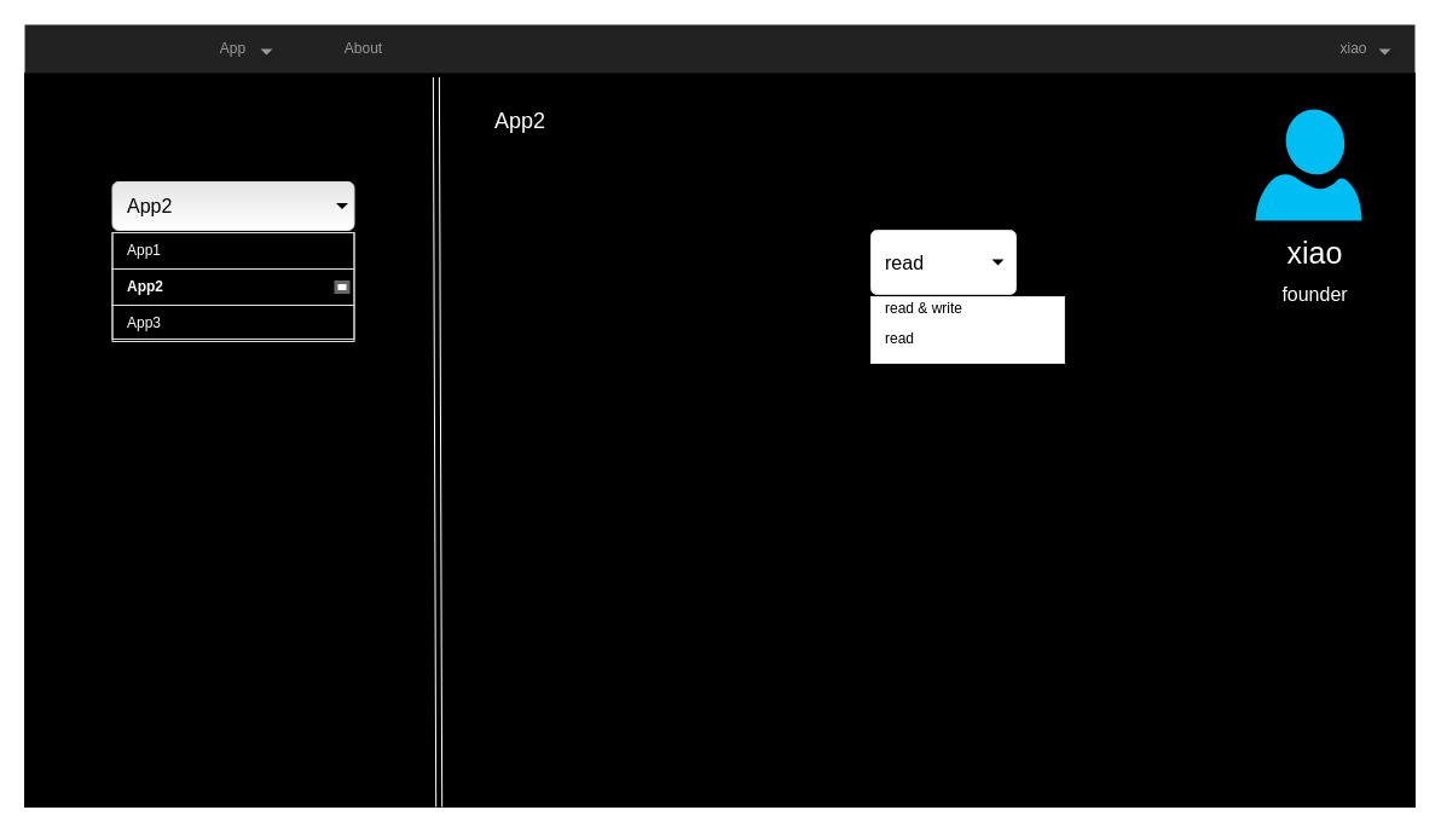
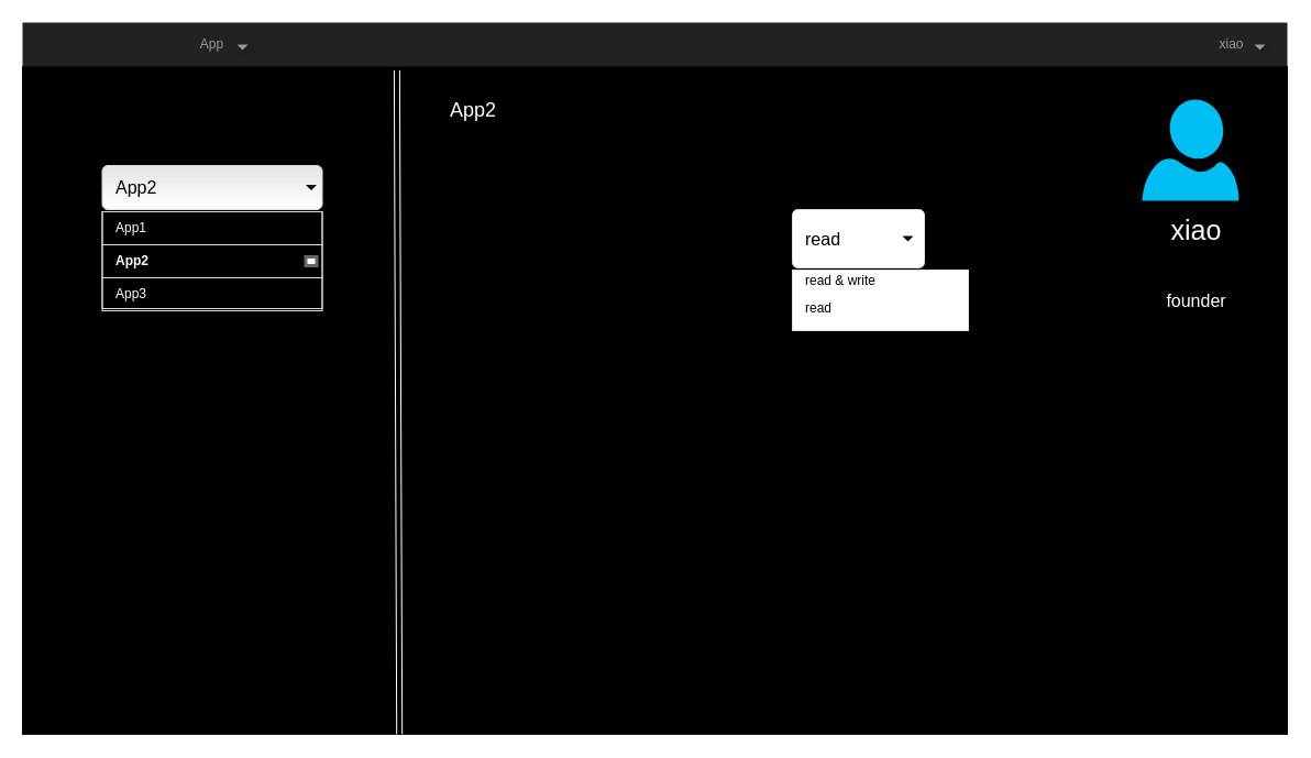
  <mxCell id="0" style=";html=1;" />
  <mxCell id="1" style=";html=1;" parent="0" />
  <mxCell id="2" value="" style="rounded=0;whiteSpace=wrap;html=1;fillColor=#000000;" parent="1" vertex="1"><mxGeometry x="20" y="60" width="1150" height="606.875" as="geometry" /></mxCell>
  <mxCell id="3" value="" style="html=1;shadow=0;dashed=0;shape=mxgraph.bootstrap.rect;fillColor=#222222;strokeColor=none;whiteSpace=wrap;rounded=0;fontSize=12;fontColor=#000000;align=center;" parent="1" vertex="1"><mxGeometry x="20" y="20" width="1150" height="40" as="geometry" /></mxCell>
  <mxCell id="4" value="App" style="html=1;shadow=0;dashed=0;fillColor=none;strokeColor=none;shape=mxgraph.bootstrap.rect;fontColor=#999999;whiteSpace=wrap;" parent="3" vertex="1"><mxGeometry x="115" width="115" height="40" as="geometry" /></mxCell>
  <mxCell id="5" value="xiao" style="html=1;shadow=0;dashed=0;fillColor=none;strokeColor=none;shape=mxgraph.bootstrap.rect;fontColor=#999999;whiteSpace=wrap;" parent="3" vertex="1"><mxGeometry x="1049.375" width="100.625" height="40" as="geometry" /></mxCell>
- <mxCell id="6" value="About" style="html=1;shadow=0;dashed=0;fillColor=none;strokeColor=none;shape=mxgraph.bootstrap.rect;fontColor=#999999;whiteSpace=wrap;" parent="3" vertex="1"><mxGeometry x="230" width="100.625" height="40" as="geometry" /></mxCell>
  <mxCell id="7" value="" style="shape=triangle;strokeColor=none;fillColor=#999999;direction=south;rounded=0;shadow=1;fontSize=12;fontColor=#000000;align=center;html=1;" parent="3" vertex="1"><mxGeometry x="195" y="20" width="10" height="5" as="geometry" /></mxCell>
  <mxCell id="8" value="" style="shape=triangle;strokeColor=none;fillColor=#999999;direction=south;rounded=0;shadow=1;fontSize=12;fontColor=#000000;align=center;html=1;" parent="3" vertex="1"><mxGeometry x="1120" y="20" width="10" height="5" as="geometry" /></mxCell>
  <mxCell id="9" value="" style="verticalLabelPosition=bottom;html=1;verticalAlign=top;align=center;strokeColor=none;fillColor=#00BEF2;shape=mxgraph.azure.user;fontColor=#FFFFFF;" parent="1" vertex="1"><mxGeometry x="1038" y="90" width="88" height="92" as="geometry" /></mxCell>
  <mxCell id="10" value="xiao" style="html=1;shadow=0;dashed=0;shape=mxgraph.bootstrap.rect;strokeColor=none;fillColor=none;fontSize=25;align=center;spacingLeft=10;fontColor=#FFFFFF;" parent="1" vertex="1"><mxGeometry x="1052" y="190" width="60" height="35" as="geometry" /></mxCell>
- <mxCell id="11" value="founder" style="html=1;shadow=0;dashed=0;shape=mxgraph.bootstrap.rect;strokeColor=none;fillColor=none;fontSize=16;align=center;spacingLeft=10;fontColor=#FFFFFF;" parent="1" vertex="1"><mxGeometry x="1041" y="225" width="82" height="35" as="geometry" /></mxCell>
+ <mxCell id="11" value="founder" style="html=1;shadow=0;dashed=0;shape=mxgraph.bootstrap.rect;strokeColor=none;fillColor=none;fontSize=16;align=center;spacingLeft=10;fontColor=#FFFFFF;" parent="1" vertex="1"><mxGeometry x="1041" y="255" width="82" height="35" as="geometry" /></mxCell>
  <mxCell id="12" value="App2" style="html=1;shadow=0;dashed=0;shape=mxgraph.bootstrap.rrect;rSize=5;strokeColor=#dddddd;spacingRight=10;fontSize=16;gradientColor=#e4e4e4;gradientDirection=north;spacingLeft=10;align=left;whiteSpace=wrap;fillColor=#ffffff;" vertex="1" parent="1"><mxGeometry x="92.5" y="150" width="200" height="40" as="geometry" /></mxCell>
  <mxCell id="13" value="" style="shape=triangle;direction=south;fillColor=#000000;strokeColor=none;perimeter=none;" vertex="1" parent="12"><mxGeometry x="1" y="0.5" width="10" height="5" relative="1" as="geometry"><mxPoint x="-15" y="-2.5" as="offset" /></mxGeometry></mxCell>
  <mxCell id="14" value="" style="html=1;shadow=0;dashed=0;shape=mxgraph.bootstrap.rect;fillColor=#000000;strokeColor=#dddddd;spacingLeft=10;shadow=1;align=left;verticalAlign=top;spacingTop=3;perimeter=none;" vertex="1" parent="1"><mxGeometry x="92.5" y="192" width="200" height="88" as="geometry" /></mxCell>
  <mxCell id="15" value="App1" style="html=1;shadow=0;dashed=0;shape=mxgraph.bootstrap.rect;strokeColor=#dddddd;spacingLeft=10;align=left;fillColor=none;perimeter=none;whiteSpace=wrap;resizeWidth=1;fontColor=#FFFFFF;" vertex="1" parent="14"><mxGeometry width="200" height="30" relative="1" as="geometry" /></mxCell>
  <mxCell id="16" value="App2" style="html=1;shadow=0;dashed=0;shape=mxgraph.bootstrap.rect;strokeColor=#dddddd;spacingLeft=10;align=left;fontStyle=1;fillColor=none;perimeter=none;whiteSpace=wrap;resizeWidth=1;fontColor=#FFFFFF;" vertex="1" parent="14"><mxGeometry width="200" height="30" relative="1" as="geometry"><mxPoint y="30" as="offset" /></mxGeometry></mxCell>
  <mxCell id="17" value="" style="html=1;shadow=0;dashed=0;shape=mxgraph.bootstrap.check;strokeWidth=3;strokeColor=#666666;" vertex="1" parent="16"><mxGeometry x="1" y="0.5" width="10" height="8" relative="1" as="geometry"><mxPoint x="-15" y="-4" as="offset" /></mxGeometry></mxCell>
  <mxCell id="18" value="App3" style="html=1;shadow=0;dashed=0;shape=mxgraph.bootstrap.rect;strokeColor=#dddddd;spacingLeft=10;align=left;fillColor=none;perimeter=none;whiteSpace=wrap;resizeWidth=1;fontColor=#FFFFFF;" vertex="1" parent="14"><mxGeometry width="200" height="30" relative="1" as="geometry"><mxPoint y="60" as="offset" /></mxGeometry></mxCell>
  <mxCell id="19" value="" style="shape=link;html=1;fontColor=#FFFFFF;strokeColor=#FFFFFF;exitX=0.298;exitY=1;exitDx=0;exitDy=0;exitPerimeter=0;width=-5;entryX=0.296;entryY=1.085;entryDx=0;entryDy=0;entryPerimeter=0;" edge="1" parent="1" source="2" target="3"><mxGeometry width="50" height="50" relative="1" as="geometry"><mxPoint x="580" y="330" as="sourcePoint" /><mxPoint x="367" y="61" as="targetPoint" /></mxGeometry></mxCell>
  <mxCell id="20" value="&lt;font style=&quot;font-size: 18px&quot;&gt;App2&lt;/font&gt;" style="text;html=1;strokeColor=none;fillColor=none;align=center;verticalAlign=middle;whiteSpace=wrap;rounded=0;fontColor=#FFFFFF;" vertex="1" parent="1"><mxGeometry x="410" y="90" width="40" height="20" as="geometry" /></mxCell>
  <mxCell id="21" value="read" style="html=1;shadow=0;dashed=0;shape=mxgraph.bootstrap.rrect;rSize=5;strokeColor=#dddddd;spacingRight=10;fontSize=16;fillColor=#FFFFFF;align=left;spacingLeft=10;whiteSpace=wrap;" vertex="1" parent="1"><mxGeometry x="720" y="190" width="120" height="53" as="geometry" /></mxCell>
  <mxCell id="22" value="" style="shape=triangle;direction=south;fillColor=#000000;strokeColor=none;perimeter=none;" vertex="1" parent="21"><mxGeometry x="1" y="0.5" width="10" height="5" relative="1" as="geometry"><mxPoint x="-20" y="-2.5" as="offset" /></mxGeometry></mxCell>
  <mxCell id="23" value="" style="html=1;shadow=0;dashed=0;shape=mxgraph.bootstrap.rect;fillColor=#ffffff;strokeColor=#dddddd;shadow=1;fontColor=#FFFFFF;" vertex="1" parent="1"><mxGeometry x="720" y="245" width="160" height="55" as="geometry" /></mxCell>
  <mxCell id="24" value="read &amp;amp; write" style="html=1;shadow=0;dashed=0;shape=mxgraph.bootstrap.rect;strokeColor=none;spacingLeft=10;align=left;fillColor=none;perimeter=none;whiteSpace=wrap;resizeWidth=1;" vertex="1" parent="23"><mxGeometry width="160" height="20" relative="1" as="geometry"><mxPoint as="offset" /></mxGeometry></mxCell>
  <mxCell id="25" value="read" style="html=1;shadow=0;dashed=0;shape=mxgraph.bootstrap.rect;strokeColor=none;spacingLeft=10;align=left;fillColor=none;perimeter=none;whiteSpace=wrap;resizeWidth=1;" vertex="1" parent="23"><mxGeometry width="160" height="20" relative="1" as="geometry"><mxPoint y="25" as="offset" /></mxGeometry></mxCell>
